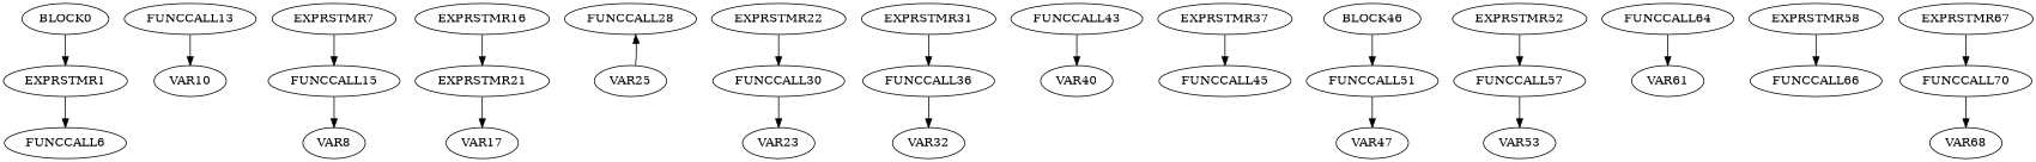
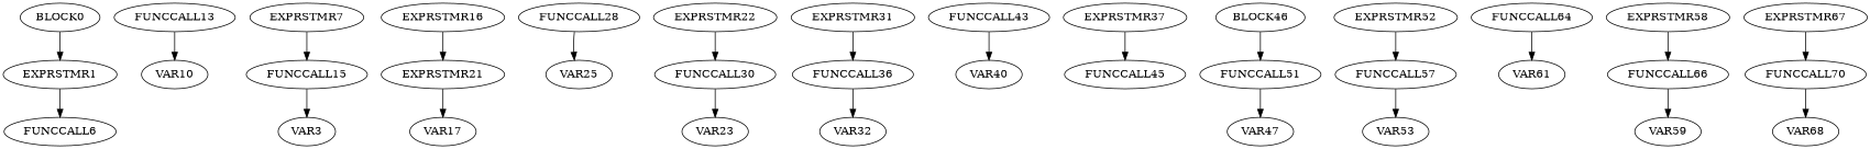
  digraph {
    EXPRSTMR1
    FUNCCALL6
    FUNCCALL13
    VAR10
    FUNCCALL15
-   VAR8
+   VAR8 [label=VAR3]
    EXPRSTMR7
    n8 [label=EXPRSTMR21]
    VAR17
    EXPRSTMR16
    FUNCCALL28
    VAR25
    FUNCCALL30
    VAR23
    EXPRSTMR22
    FUNCCALL36
    VAR32
    EXPRSTMR31
    FUNCCALL43
    VAR40
    EXPRSTMR37
    FUNCCALL45
    FUNCCALL51
    VAR47
    n25 [label=BLOCK46]
    FUNCCALL57
    VAR53
    EXPRSTMR52
    FUNCCALL64
    VAR61
    FUNCCALL66
+   VAR59
    EXPRSTMR58
    FUNCCALL70
    VAR68
    EXPRSTMR67
    BLOCK0
    EXPRSTMR1 -> FUNCCALL6
    FUNCCALL13 -> VAR10
    FUNCCALL15 -> VAR8
    EXPRSTMR7 -> FUNCCALL15
    n8 -> VAR17
    EXPRSTMR16 -> n8
-   VAR25 -> FUNCCALL28
+   FUNCCALL28 -> VAR25
    FUNCCALL30 -> VAR23
    EXPRSTMR22 -> FUNCCALL30
    FUNCCALL36 -> VAR32
    EXPRSTMR31 -> FUNCCALL36
    FUNCCALL43 -> VAR40
    EXPRSTMR37 -> FUNCCALL45
    FUNCCALL51 -> VAR47
    n25 -> FUNCCALL51
    FUNCCALL57 -> VAR53
    EXPRSTMR52 -> FUNCCALL57
    FUNCCALL64 -> VAR61
+   FUNCCALL66 -> VAR59
    EXPRSTMR58 -> FUNCCALL66
    FUNCCALL70 -> VAR68
    EXPRSTMR67 -> FUNCCALL70
    BLOCK0 -> EXPRSTMR1
  }
